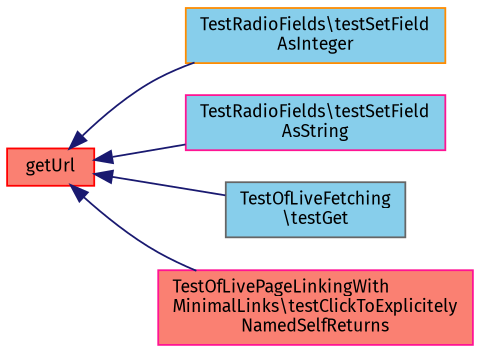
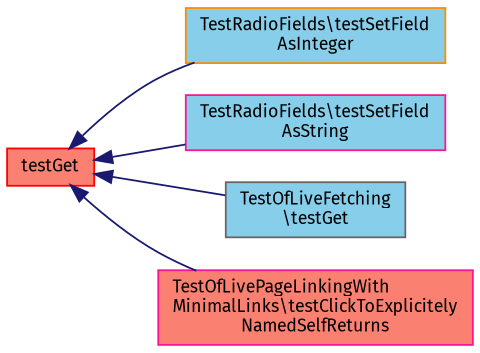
  digraph {
    rankdir=LR
    fontname="Fira Sans"
    node [color=deeppink fillcolor=skyblue fontname="Fira Sans" fontsize=10 shape=record style=filled]
    edge [color=midnightblue dir=back fontname="Fira Sans" fontsize=10 labelfontname=Helvetica labelfontsize=10 style=solid]
-   n1 [color=red fillcolor=salmon fontcolor=black height=0.2 label=getUrl width=0.4]
+   n1 [color=red fillcolor=salmon fontcolor=black height=0.2 label=testGet width=0.4]
    n2 [color=darkorange height=0.2 label="TestRadioFields\\testSetField\lAsInteger" width=0.4]
    n3 [height=0.2 label="TestRadioFields\\testSetField\lAsString" width=0.4]
    n4 [color=gray40 height=0.2 label="TestOfLiveFetching\l\\testGet" width=0.4]
    n5 [fillcolor=salmon height=0.2 label="TestOfLivePageLinkingWith\lMinimalLinks\\testClickToExplicitely\lNamedSelfReturns" width=0.4]
    n1 -> n2
    n1 -> n3
    n1 -> n4
    n1 -> n5
  }
